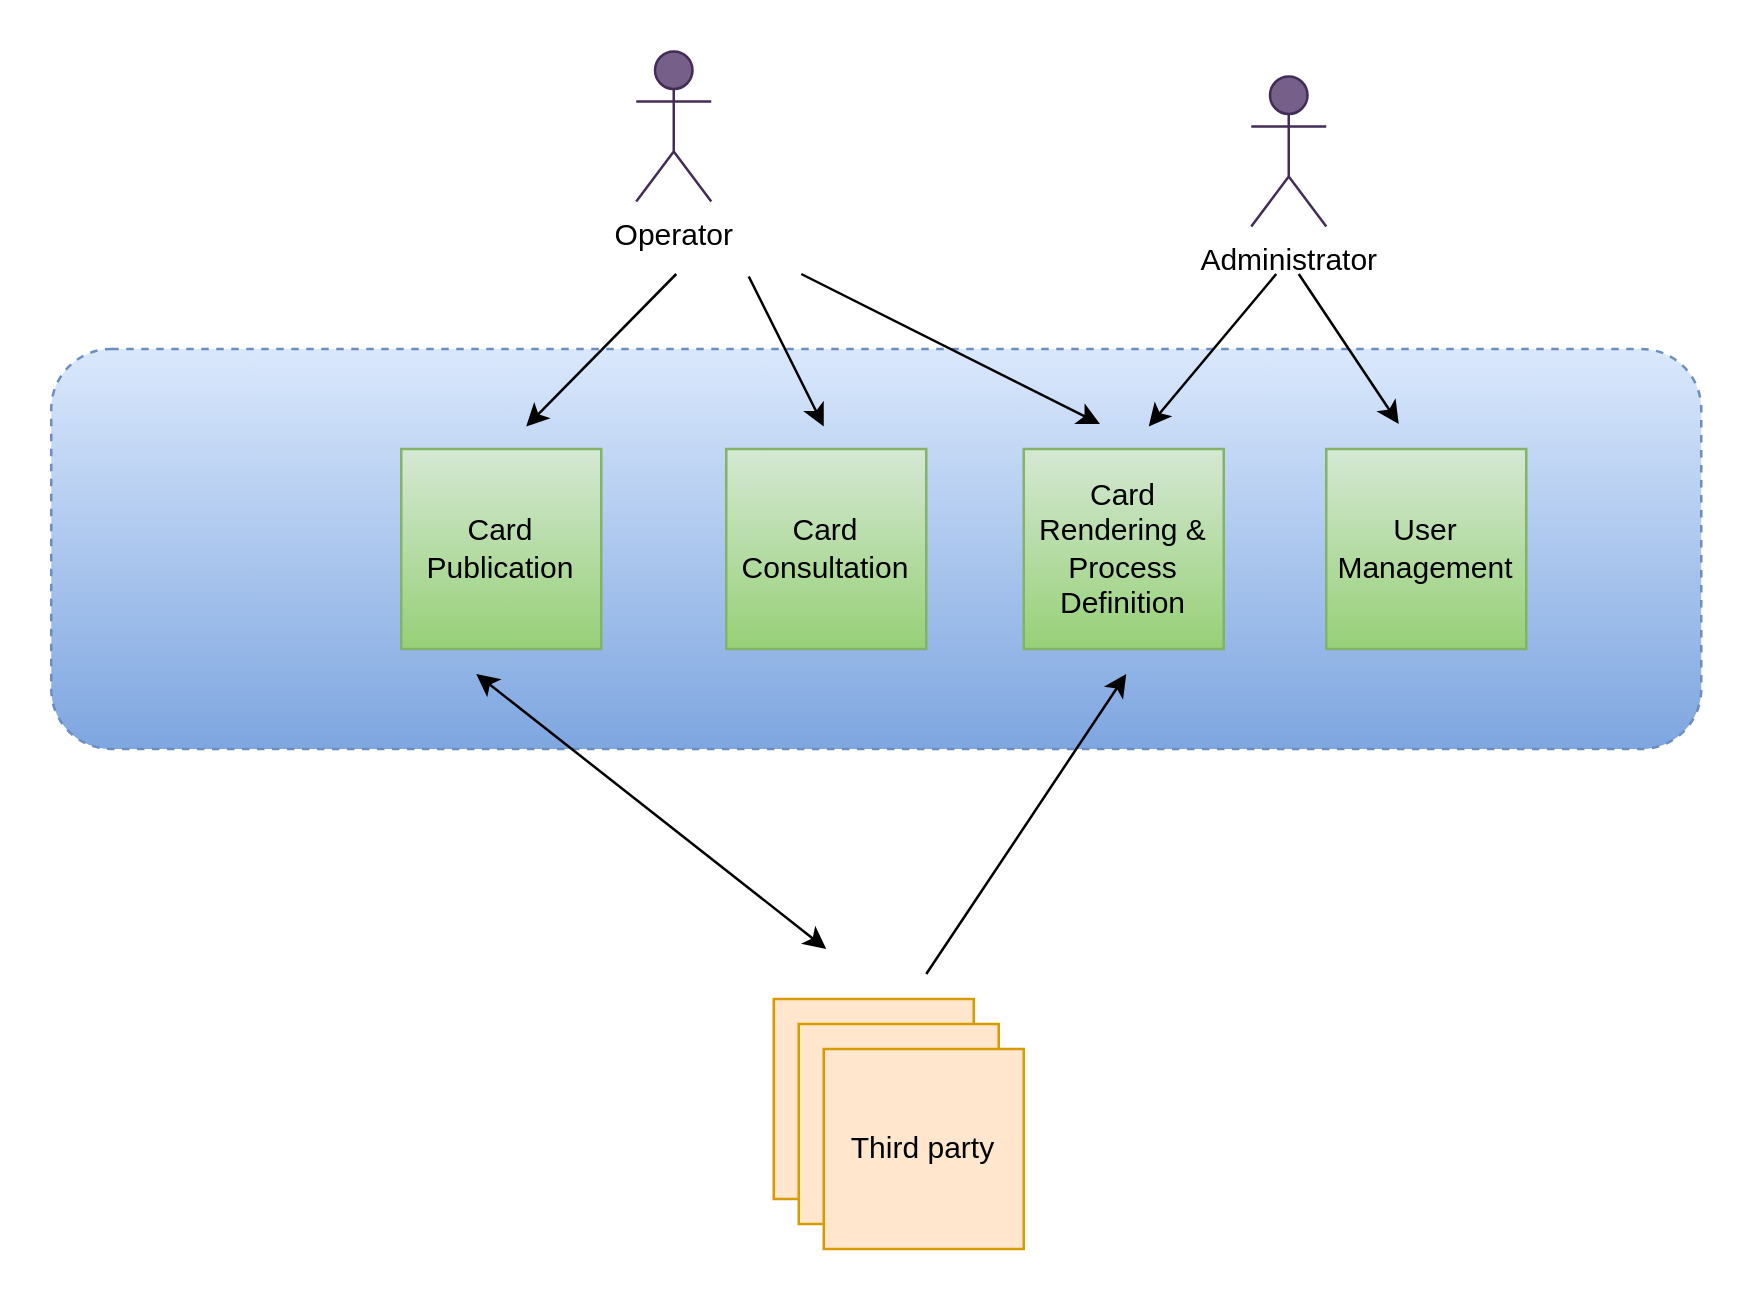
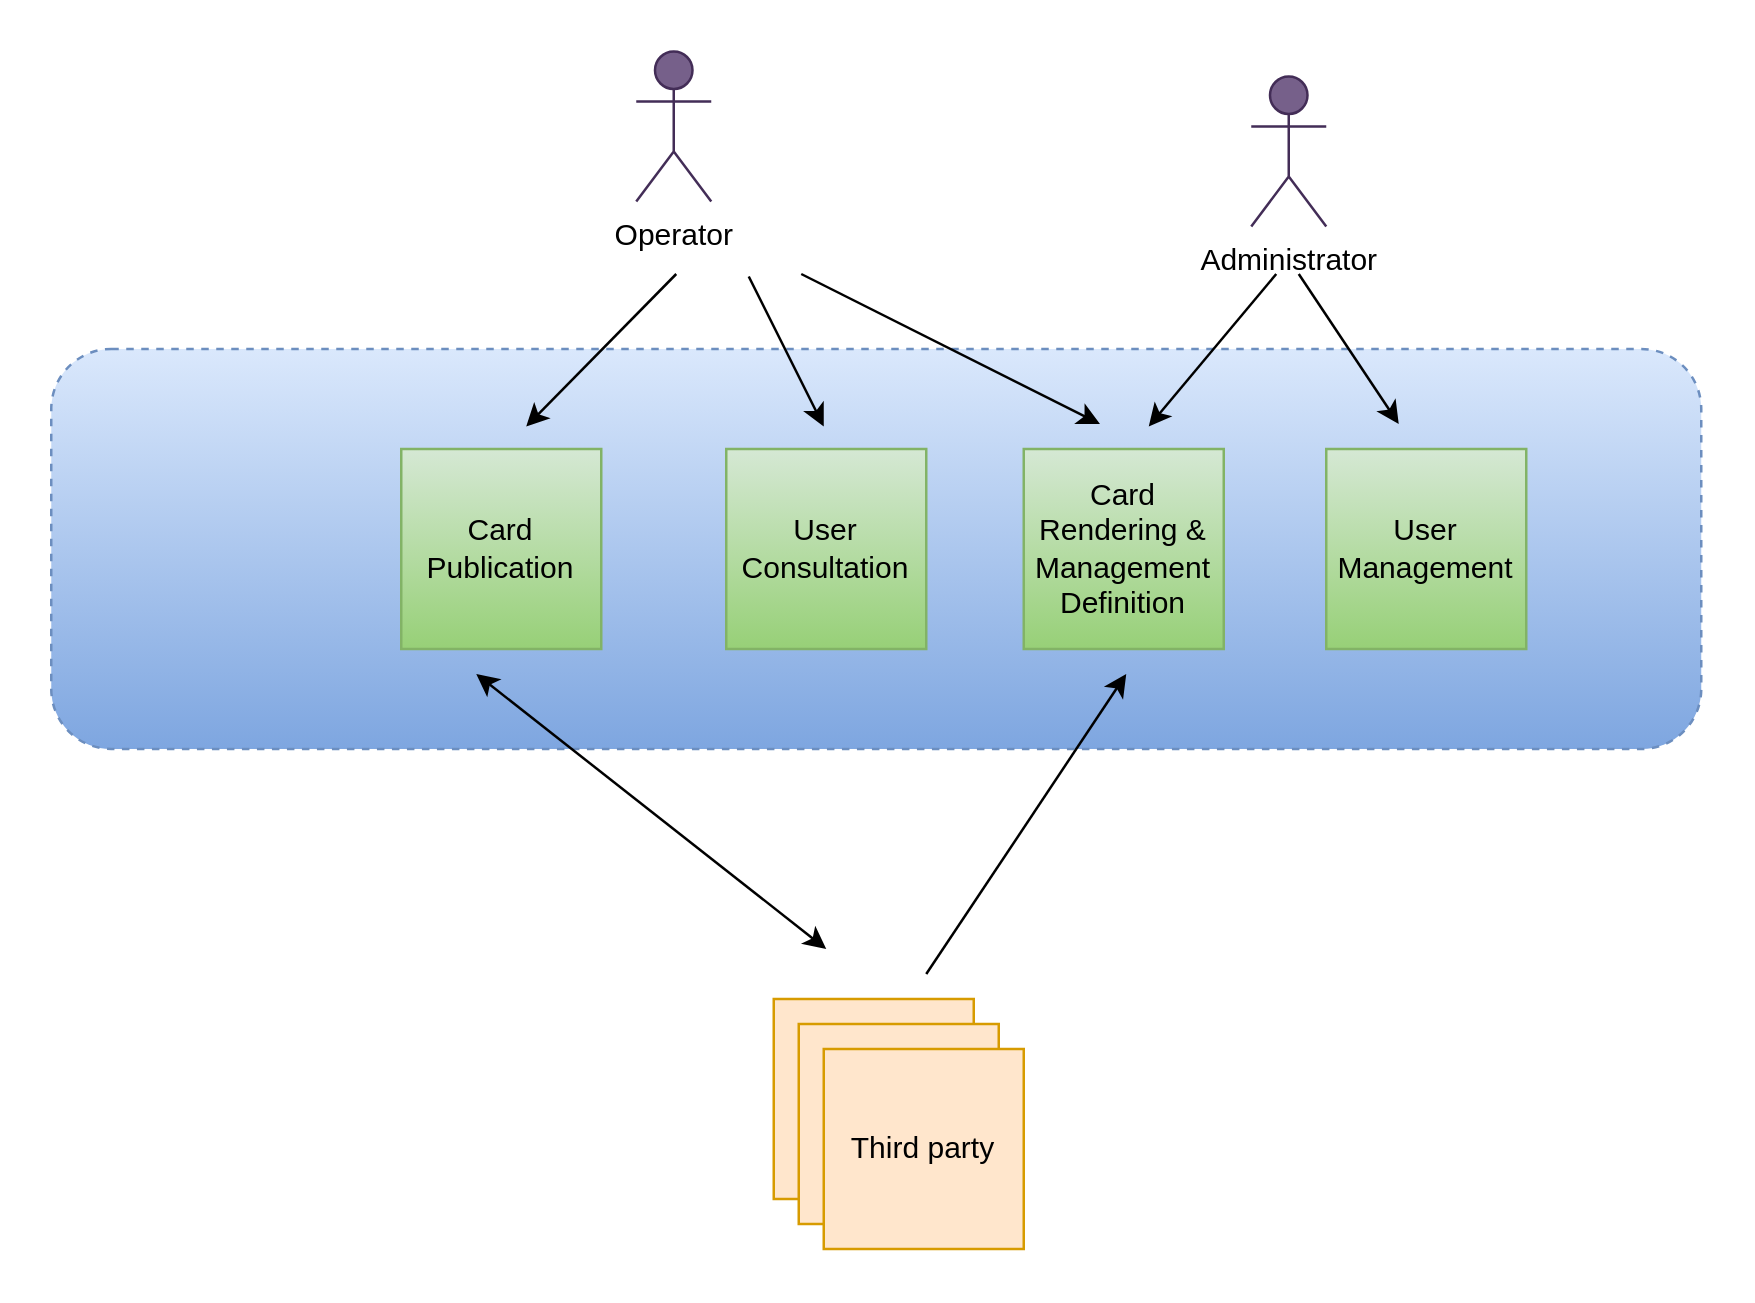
  <mxCell id="0" />
  <mxCell id="1" parent="0" />
  <mxCell id="2" value="" style="rounded=1;whiteSpace=wrap;html=1;dashed=1;gradientColor=#7ea6e0;fillColor=#dae8fc;strokeColor=#6c8ebf;" parent="1" vertex="1"><mxGeometry x="20" y="139" width="660" height="160" as="geometry" /></mxCell>
  <mxCell id="3" value="Card Publication" style="whiteSpace=wrap;html=1;aspect=fixed;fillColor=#d5e8d4;strokeColor=#82b366;gradientColor=#97d077;" parent="1" vertex="1"><mxGeometry x="160" y="179" width="80" height="80" as="geometry" /></mxCell>
- <mxCell id="4" value="Card Consultation " style="whiteSpace=wrap;html=1;aspect=fixed;fillColor=#d5e8d4;strokeColor=#82b366;gradientColor=#97d077;" parent="1" vertex="1"><mxGeometry x="290" y="179" width="80" height="80" as="geometry" /></mxCell>
- <mxCell id="5" value="Card Rendering &amp;amp; Process Definition" style="whiteSpace=wrap;html=1;aspect=fixed;fillColor=#d5e8d4;strokeColor=#82b366;gradientColor=#97d077;" parent="1" vertex="1"><mxGeometry x="409" y="179" width="80" height="80" as="geometry" /></mxCell>
+ <mxCell id="4" value="User Consultation " style="whiteSpace=wrap;html=1;aspect=fixed;fillColor=#d5e8d4;strokeColor=#82b366;gradientColor=#97d077;" parent="1" vertex="1"><mxGeometry x="290" y="179" width="80" height="80" as="geometry" /></mxCell>
+ <mxCell id="5" value="Card Rendering &amp;amp; Management Definition" style="whiteSpace=wrap;html=1;aspect=fixed;fillColor=#d5e8d4;strokeColor=#82b366;gradientColor=#97d077;" parent="1" vertex="1"><mxGeometry x="409" y="179" width="80" height="80" as="geometry" /></mxCell>
  <mxCell id="6" value="Operator" style="shape=umlActor;verticalLabelPosition=bottom;labelBackgroundColor=#ffffff;verticalAlign=top;html=1;outlineConnect=0;fillColor=#76608a;strokeColor=#432D57;fontColor=#000000;" parent="1" vertex="1"><mxGeometry x="254" y="20" width="30" height="60" as="geometry" /></mxCell>
  <mxCell id="7" value="Third party " style="whiteSpace=wrap;html=1;aspect=fixed;fillColor=#ffe6cc;strokeColor=#d79b00;" parent="1" vertex="1"><mxGeometry x="309" y="399" width="80" height="80" as="geometry" /></mxCell>
  <mxCell id="8" value="User Management" style="whiteSpace=wrap;html=1;aspect=fixed;fillColor=#d5e8d4;strokeColor=#82b366;gradientColor=#97d077;" parent="1" vertex="1"><mxGeometry x="530" y="179" width="80" height="80" as="geometry" /></mxCell>
  <mxCell id="9" value="Third party " style="whiteSpace=wrap;html=1;aspect=fixed;fillColor=#ffe6cc;strokeColor=#d79b00;" parent="1" vertex="1"><mxGeometry x="319" y="409" width="80" height="80" as="geometry" /></mxCell>
  <mxCell id="10" value="Third party " style="whiteSpace=wrap;html=1;aspect=fixed;fillColor=#ffe6cc;strokeColor=#d79b00;" parent="1" vertex="1"><mxGeometry x="329" y="419" width="80" height="80" as="geometry" /></mxCell>
  <mxCell id="11" value="Administrator" style="shape=umlActor;verticalLabelPosition=bottom;labelBackgroundColor=#ffffff;verticalAlign=top;html=1;outlineConnect=0;fillColor=#76608a;strokeColor=#432D57;fontColor=#000000;" parent="1" vertex="1"><mxGeometry x="500" y="30" width="30" height="60" as="geometry" /></mxCell>
  <mxCell id="12" value="" style="endArrow=classic;html=1;" parent="1" edge="1"><mxGeometry width="50" height="50" relative="1" as="geometry"><mxPoint x="270" y="109" as="sourcePoint" /><mxPoint x="210" y="170" as="targetPoint" /></mxGeometry></mxCell>
  <mxCell id="13" value="" style="endArrow=classic;html=1;" parent="1" edge="1"><mxGeometry width="50" height="50" relative="1" as="geometry"><mxPoint x="299" y="110" as="sourcePoint" /><mxPoint x="329" y="170" as="targetPoint" /></mxGeometry></mxCell>
  <mxCell id="14" value="" style="endArrow=classic;html=1;" parent="1" edge="1"><mxGeometry width="50" height="50" relative="1" as="geometry"><mxPoint x="519" y="109" as="sourcePoint" /><mxPoint x="559" y="169" as="targetPoint" /></mxGeometry></mxCell>
  <mxCell id="15" value="" style="endArrow=classic;html=1;" parent="1" edge="1"><mxGeometry width="50" height="50" relative="1" as="geometry"><mxPoint x="510" y="109" as="sourcePoint" /><mxPoint x="459" y="170" as="targetPoint" /></mxGeometry></mxCell>
  <mxCell id="16" value="" style="endArrow=classic;html=1;" parent="1" edge="1"><mxGeometry width="50" height="50" relative="1" as="geometry"><mxPoint x="370" y="389" as="sourcePoint" /><mxPoint x="450" y="269" as="targetPoint" /></mxGeometry></mxCell>
  <mxCell id="17" value="" style="endArrow=classic;html=1;startArrow=classic;startFill=1;" parent="1" edge="1"><mxGeometry width="50" height="50" relative="1" as="geometry"><mxPoint x="330" y="379" as="sourcePoint" /><mxPoint x="190" y="269" as="targetPoint" /></mxGeometry></mxCell>
  <mxCell id="18" value="" style="endArrow=classic;html=1;" parent="1" edge="1"><mxGeometry width="50" height="50" relative="1" as="geometry"><mxPoint x="320" y="109" as="sourcePoint" /><mxPoint x="439.5" y="169" as="targetPoint" /></mxGeometry></mxCell>
